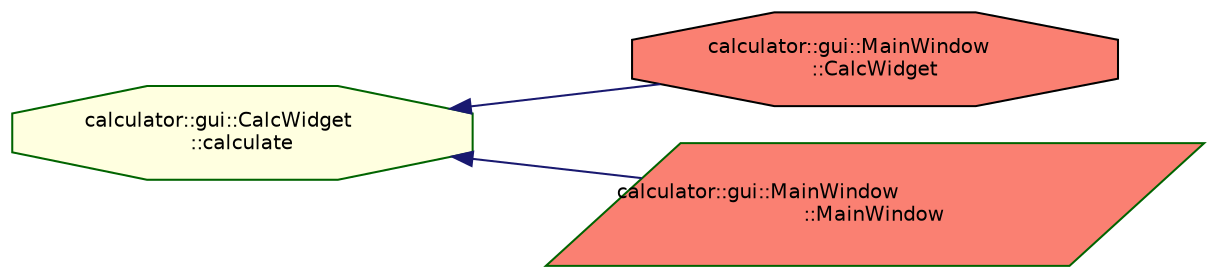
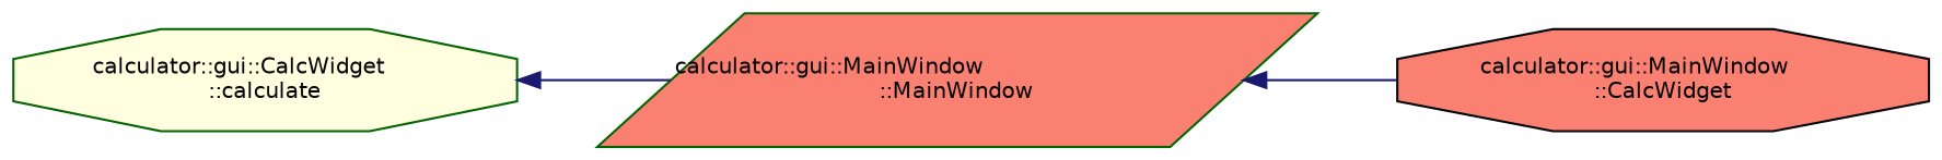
  digraph {
    rankdir=LR
    node [color=darkgreen fillcolor=salmon fontname=Helvetica fontsize=10 shape=octagon style=filled]
    edge [color=midnightblue dir=back fontname=Helvetica fontsize=10 labelfontname=Helvetica labelfontsize=10 style=solid]
    n1 [fillcolor=lightyellow fontcolor=black height=0.2 label="calculator::gui::CalcWidget\l::calculate" width=0.4]
    n2 [color=black height=0.2 label="calculator::gui::MainWindow\l::CalcWidget" width=0.4]
    n3 [height=0.2 label="calculator::gui::MainWindow\l::MainWindow" shape=parallelogram width=0.4]
-   n1 -> n2
+   n3 -> n2
    n1 -> n3
  }
